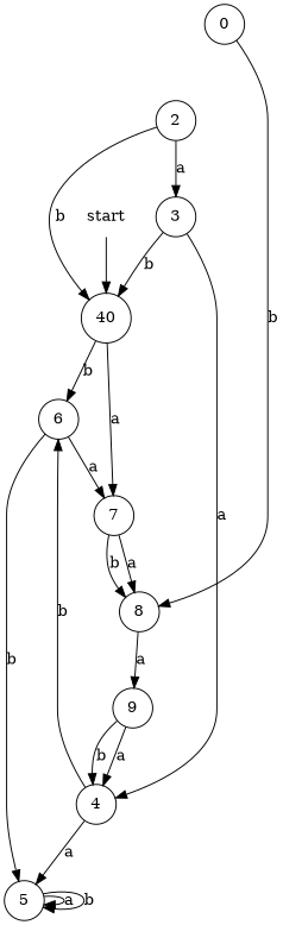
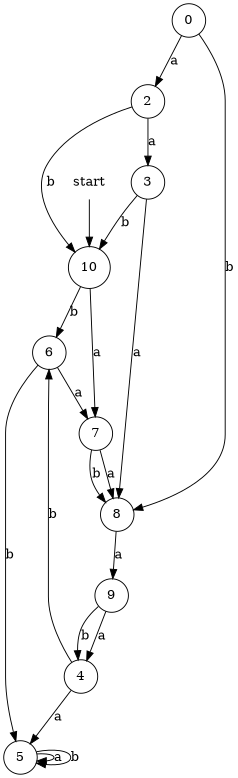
  digraph {
    node [shape=circle]
    start [shape=none]
-   10 [label=40]
+   10
    0
    2
    8
    3
    9
    4
    5
    6
    7
    start -> 10
    10 -> 6 [label=b]
    10 -> 7 [label=a]
+   0 -> 2 [label=a]
    0 -> 8 [label=b]
    2 -> 10 [label=b]
    2 -> 3 [label=a]
    8 -> 9 [label=a]
    3 -> 10 [label=b]
-   3 -> 4 [label=a]
+   3 -> 8 [label=a]
    9 -> 4 [label=a]
    9 -> 4 [label=b]
    4 -> 5 [label=a]
    4 -> 6 [label=b]
    5 -> 5 [label=a]
    5 -> 5 [label=b]
    6 -> 5 [label=b]
    6 -> 7 [label=a]
    7 -> 8 [label=a]
    7 -> 8 [label=b]
  }
